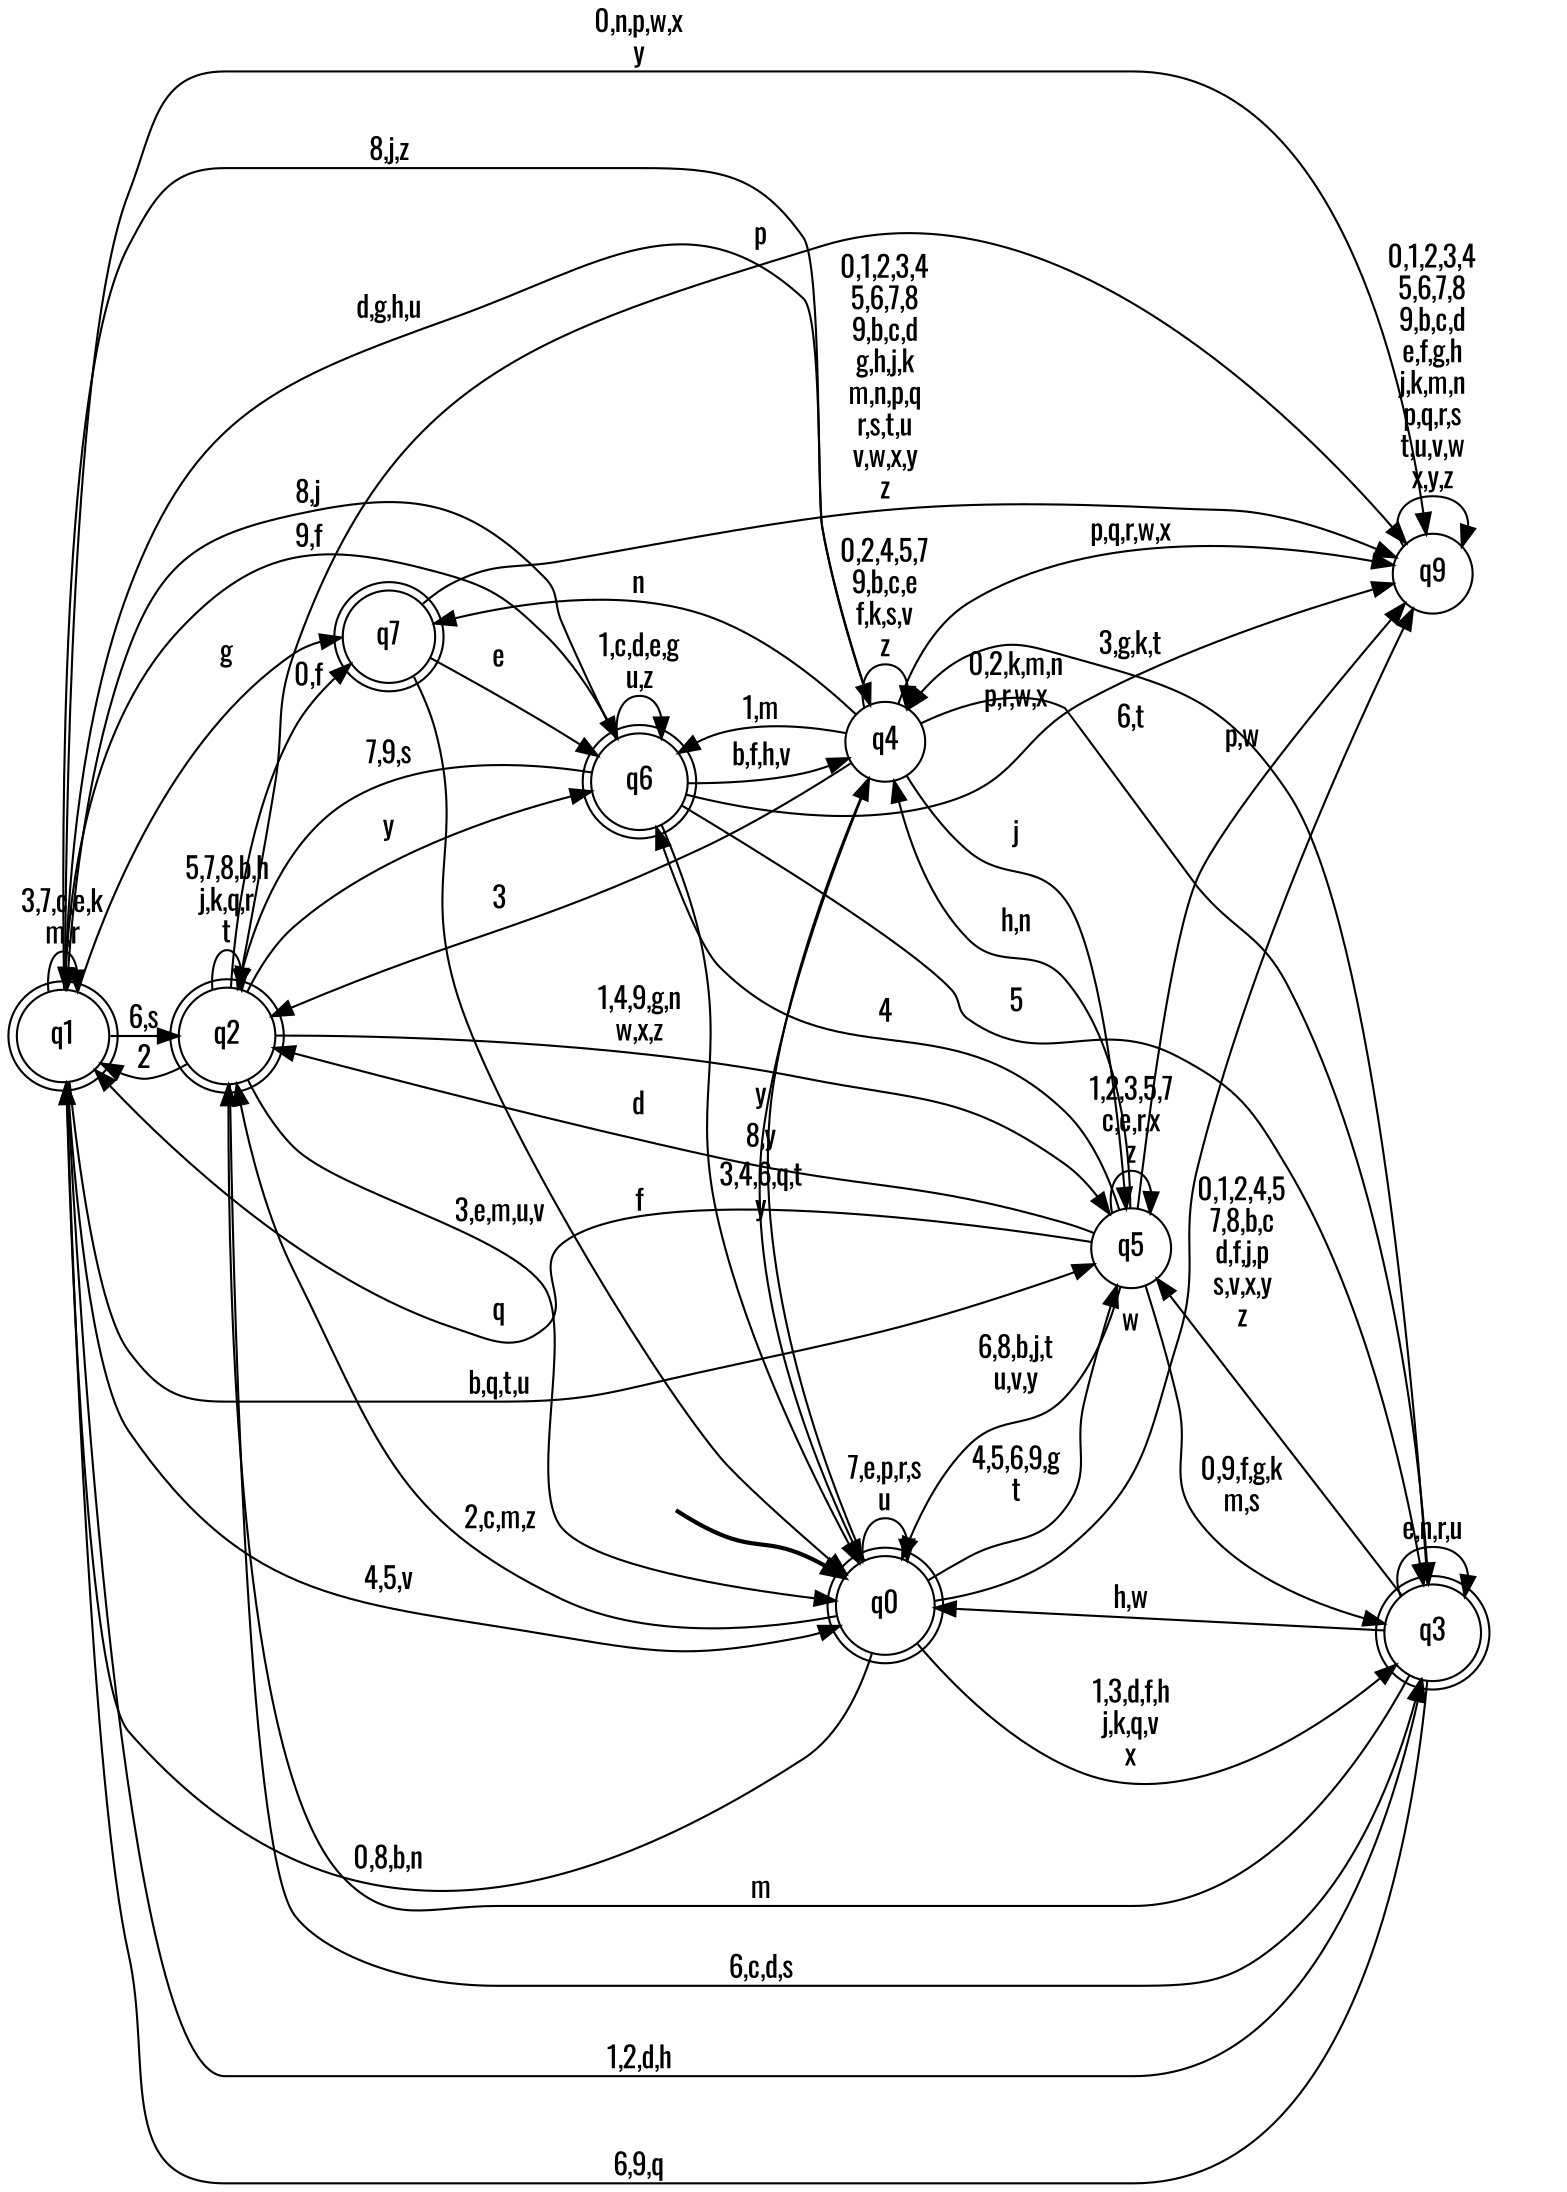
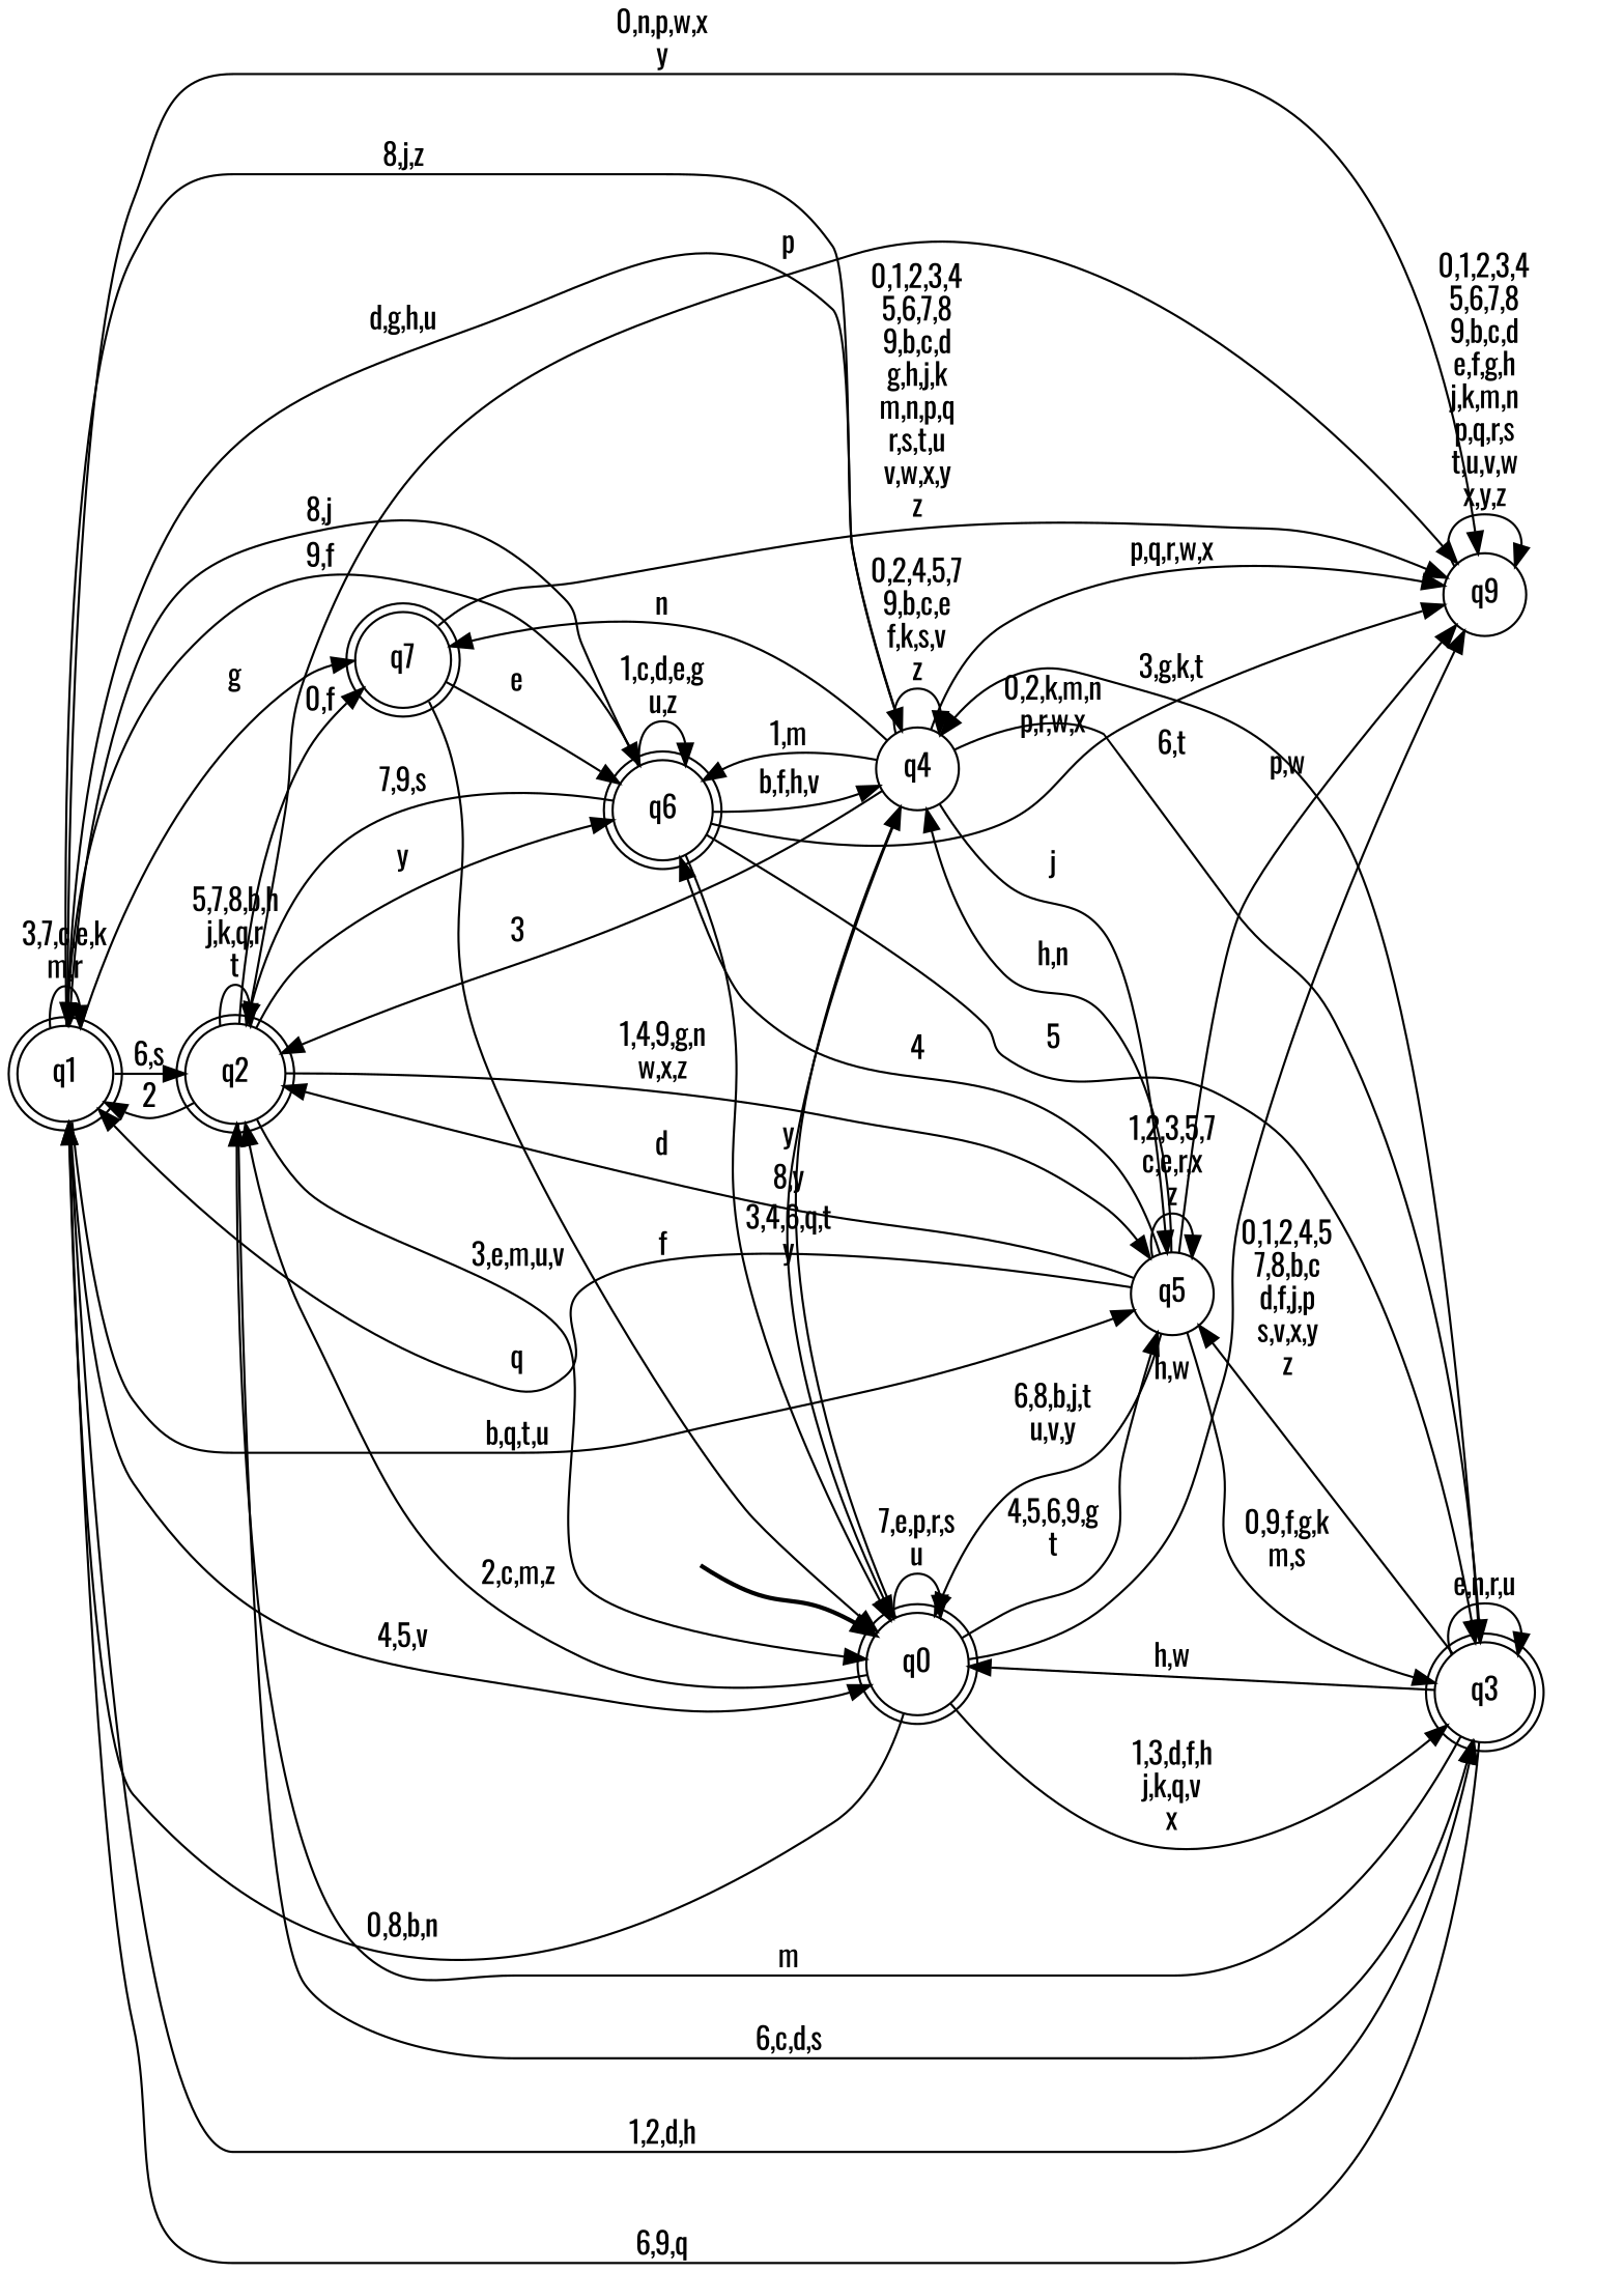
  digraph {
    fontname=Oswald
    rankdir=LR
    node [fontname=Oswald shape=doublecircle style="rounded,filled" color=black fillcolor=white]
    edge [fontname=Oswald]
    __start0 [height=0 shape=none style=invis width=0 color="" fillcolor=""]
    n2 [label=q0]
    n3 [label=q1]
    n4 [label=q2]
    n5 [label=q3]
    n6 [label=q4 shape=circle style=filled]
    n7 [label=q5 shape=circle style=filled]
    n8 [label=q9 shape=circle style=filled]
    n9 [label=q6]
    n10 [label=q7]
    subgraph cluster_1 {
      nodesep=0.15
      ranksep=0.15
      style=invis
      __start0
      n2
    }
    __start0 -> n2 [penwidth=2]
    n2 -> n2 [label="7,e,p,r,s\nu"]
    n2 -> n3 [label="0,8,b,n"]
    n2 -> n4 [label="2,c,m,z"]
    n2 -> n5 [label="1,3,d,f,h\nj,k,q,v\nx"]
    n2 -> n6 [label=y]
    n2 -> n7 [label="4,5,6,9,g\nt"]
-   n2 -> n8 [label=w]
+   n2 -> n8 [label="h,w"]
    n3 -> n2 [label="4,5,v"]
    n3 -> n3 [label="3,7,c,e,k\nm,r"]
    n3 -> n4 [label="6,s"]
    n3 -> n5 [label="1,2,d,h"]
    n3 -> n6 [label="8,j,z"]
    n3 -> n7 [label="b,q,t,u"]
    n3 -> n8 [label="0,n,p,w,x\ny"]
    n3 -> n9 [label="9,f"]
    n3 -> n10 [label=g]
    n4 -> n2 [label="3,e,m,u,v"]
    n4 -> n3 [label=2]
    n4 -> n4 [label="5,7,8,b,h\nj,k,q,r\nt"]
    n4 -> n5 [label="6,c,d,s"]
    n4 -> n7 [label="1,4,9,g,n\nw,x,z"]
    n4 -> n8 [label=p]
    n4 -> n9 [label=y]
    n4 -> n10 [label="0,f"]
    n5 -> n2 [label="h,w"]
    n5 -> n3 [label="6,9,q"]
    n5 -> n4 [label=m]
    n5 -> n5 [label="e,n,r,u"]
    n5 -> n6 [label="3,g,k,t"]
    n5 -> n7 [label="0,1,2,4,5\n7,8,b,c\nd,f,j,p\ns,v,x,y\nz"]
    n6 -> n2 [label="8,y"]
    n6 -> n3 [label="d,g,h,u"]
    n6 -> n4 [label=3]
    n6 -> n5 [label="6,t"]
    n6 -> n6 [label="0,2,4,5,7\n9,b,c,e\nf,k,s,v\nz"]
    n6 -> n7 [label=j]
    n6 -> n8 [label="p,q,r,w,x"]
    n6 -> n9 [label="1,m"]
    n6 -> n10 [label=n]
    n7 -> n2 [label="6,8,b,j,t\nu,v,y"]
    n7 -> n3 [label=q]
    n7 -> n4 [label=d]
    n7 -> n5 [label="0,9,f,g,k\nm,s"]
    n7 -> n6 [label="h,n"]
    n7 -> n7 [label="1,2,3,5,7\nc,e,r,x\nz"]
    n7 -> n8 [label="p,w"]
    n7 -> n9 [label=4]
    n8 -> n8 [label="0,1,2,3,4\n5,6,7,8\n9,b,c,d\ne,f,g,h\nj,k,m,n\np,q,r,s\nt,u,v,w\nx,y,z"]
    n9 -> n2 [label="3,4,6,q,t\ny"]
    n9 -> n3 [label="8,j"]
    n9 -> n4 [label="7,9,s"]
    n9 -> n5 [label=5]
    n9 -> n6 [label="b,f,h,v"]
    n9 -> n8 [label="0,2,k,m,n\np,r,w,x"]
    n9 -> n9 [label="1,c,d,e,g\nu,z"]
    n10 -> n2 [label=f]
    n10 -> n8 [label="0,1,2,3,4\n5,6,7,8\n9,b,c,d\ng,h,j,k\nm,n,p,q\nr,s,t,u\nv,w,x,y\nz"]
    n10 -> n9 [label=e]
  }
